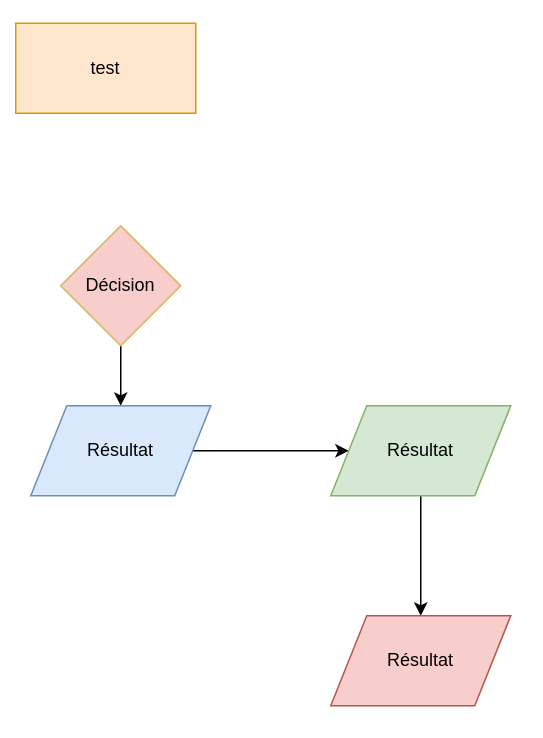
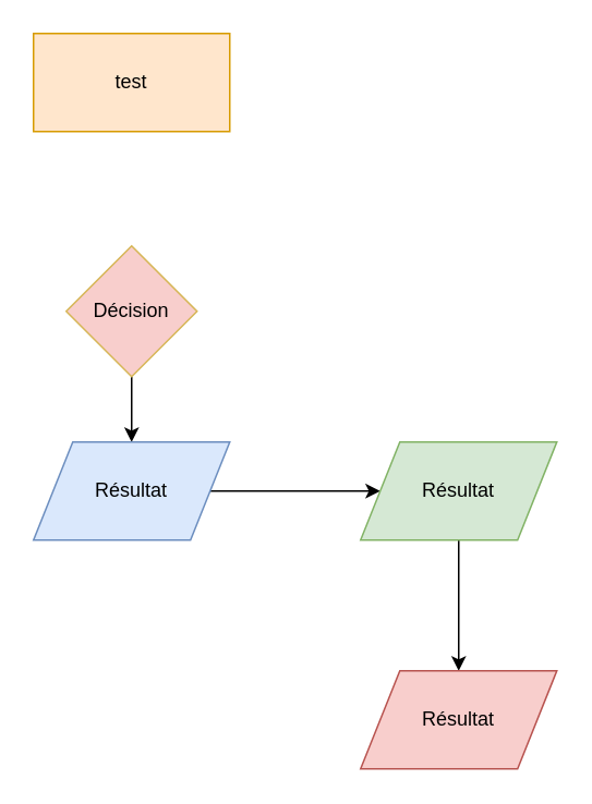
  <mxCell id="0" />
  <mxCell id="1" parent="0" />
- <mxCell id="2" value="test" style="rounded=0;whiteSpace=wrap;html=1;fillColor=#ffe6cc;strokeColor=#d79b00;" vertex="1" parent="1"><mxGeometry x="10" y="15" width="120" height="60" as="geometry" /></mxCell>
+ <mxCell id="2" value="test" style="rounded=0;whiteSpace=wrap;html=1;fillColor=#ffe6cc;strokeColor=#d79b00;" vertex="1" parent="1"><mxGeometry x="20" y="20" width="120" height="60" as="geometry" /></mxCell>
  <mxCell id="3" value="" style="edgeStyle=orthogonalEdgeStyle;rounded=0;orthogonalLoop=1;jettySize=auto;html=1;" edge="1" parent="1" source="4" target="6"><mxGeometry relative="1" as="geometry"><Array as="points"><mxPoint x="80" y="240" /><mxPoint x="80" y="240" /></Array></mxGeometry></mxCell>
  <mxCell id="4" value="Décision" style="rhombus;whiteSpace=wrap;html=1;fillColor=#f8cecc;strokeColor=#d6b656;" vertex="1" parent="1"><mxGeometry x="40" y="150" width="80" height="80" as="geometry" /></mxCell>
  <mxCell id="5" value="" style="edgeStyle=orthogonalEdgeStyle;rounded=0;orthogonalLoop=1;jettySize=auto;html=1;" edge="1" parent="1" source="6" target="8"><mxGeometry relative="1" as="geometry" /></mxCell>
  <mxCell id="6" value="Résultat" style="shape=parallelogram;perimeter=parallelogramPerimeter;whiteSpace=wrap;html=1;fillColor=#dae8fc;strokeColor=#6c8ebf;" vertex="1" parent="1"><mxGeometry x="20" y="270" width="120" height="60" as="geometry" /></mxCell>
  <mxCell id="7" value="" style="edgeStyle=orthogonalEdgeStyle;rounded=0;orthogonalLoop=1;jettySize=auto;html=1;" edge="1" parent="1" source="8" target="9"><mxGeometry relative="1" as="geometry" /></mxCell>
  <mxCell id="8" value="Résultat" style="shape=parallelogram;perimeter=parallelogramPerimeter;whiteSpace=wrap;html=1;fillColor=#d5e8d4;strokeColor=#82b366;" vertex="1" parent="1"><mxGeometry x="220" y="270" width="120" height="60" as="geometry" /></mxCell>
  <mxCell id="9" value="Résultat" style="shape=parallelogram;perimeter=parallelogramPerimeter;whiteSpace=wrap;html=1;fillColor=#f8cecc;strokeColor=#b85450;" vertex="1" parent="1"><mxGeometry x="220" y="410" width="120" height="60" as="geometry" /></mxCell>
